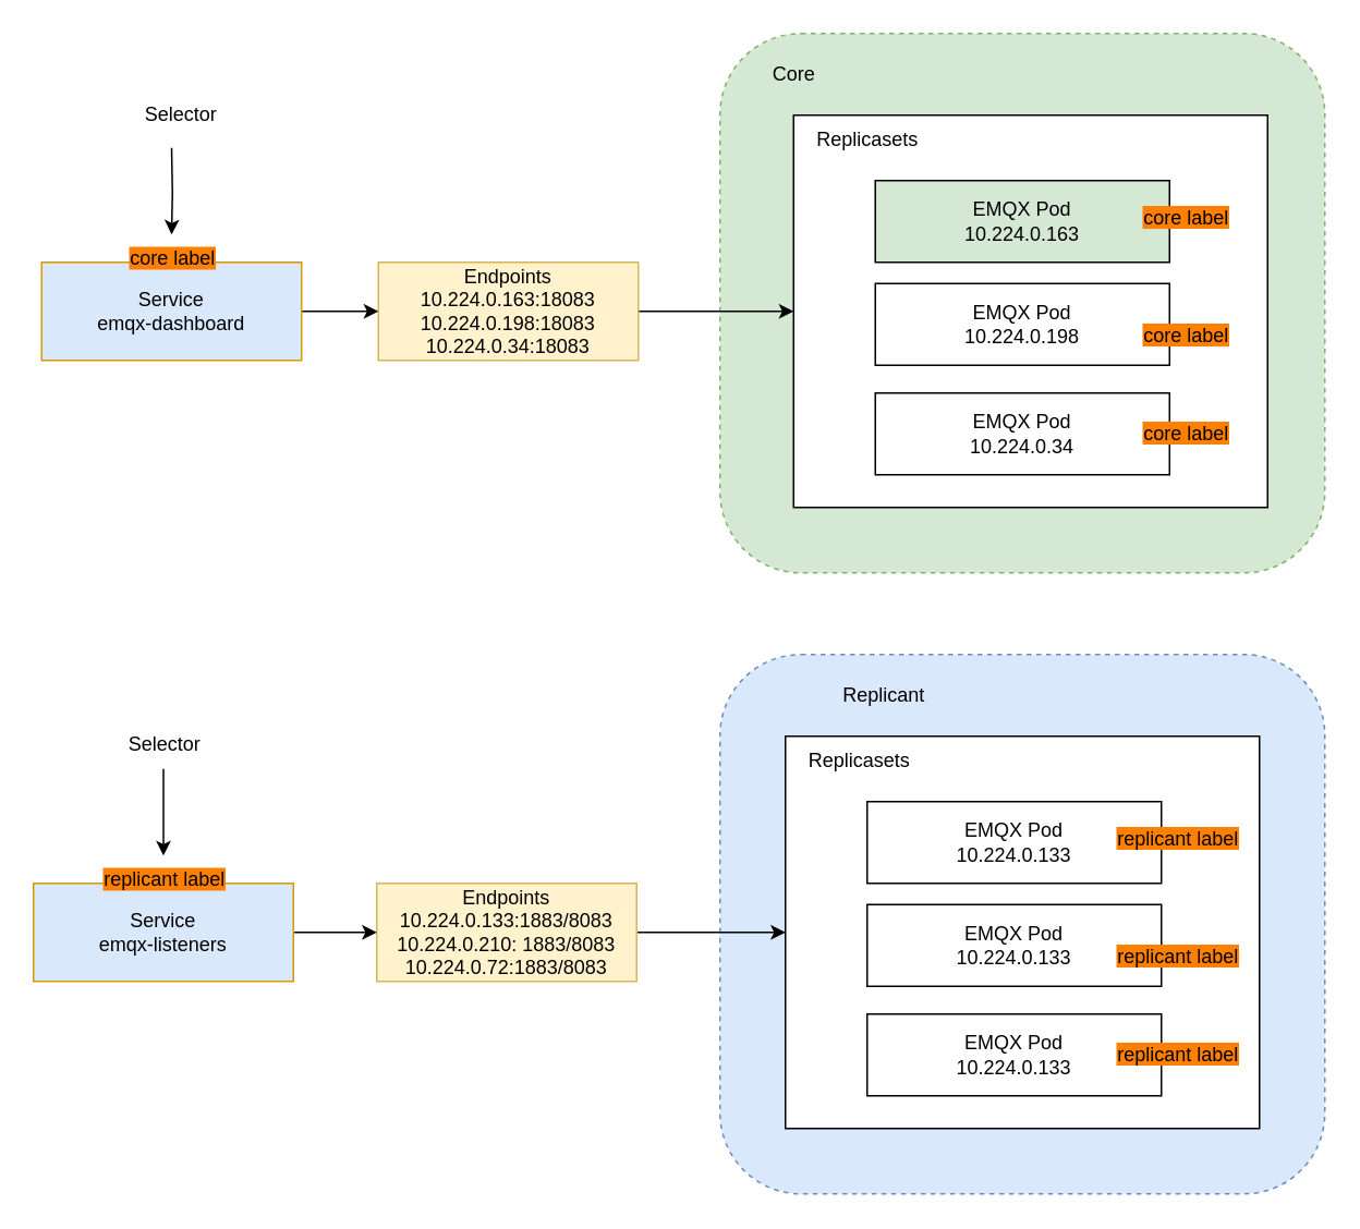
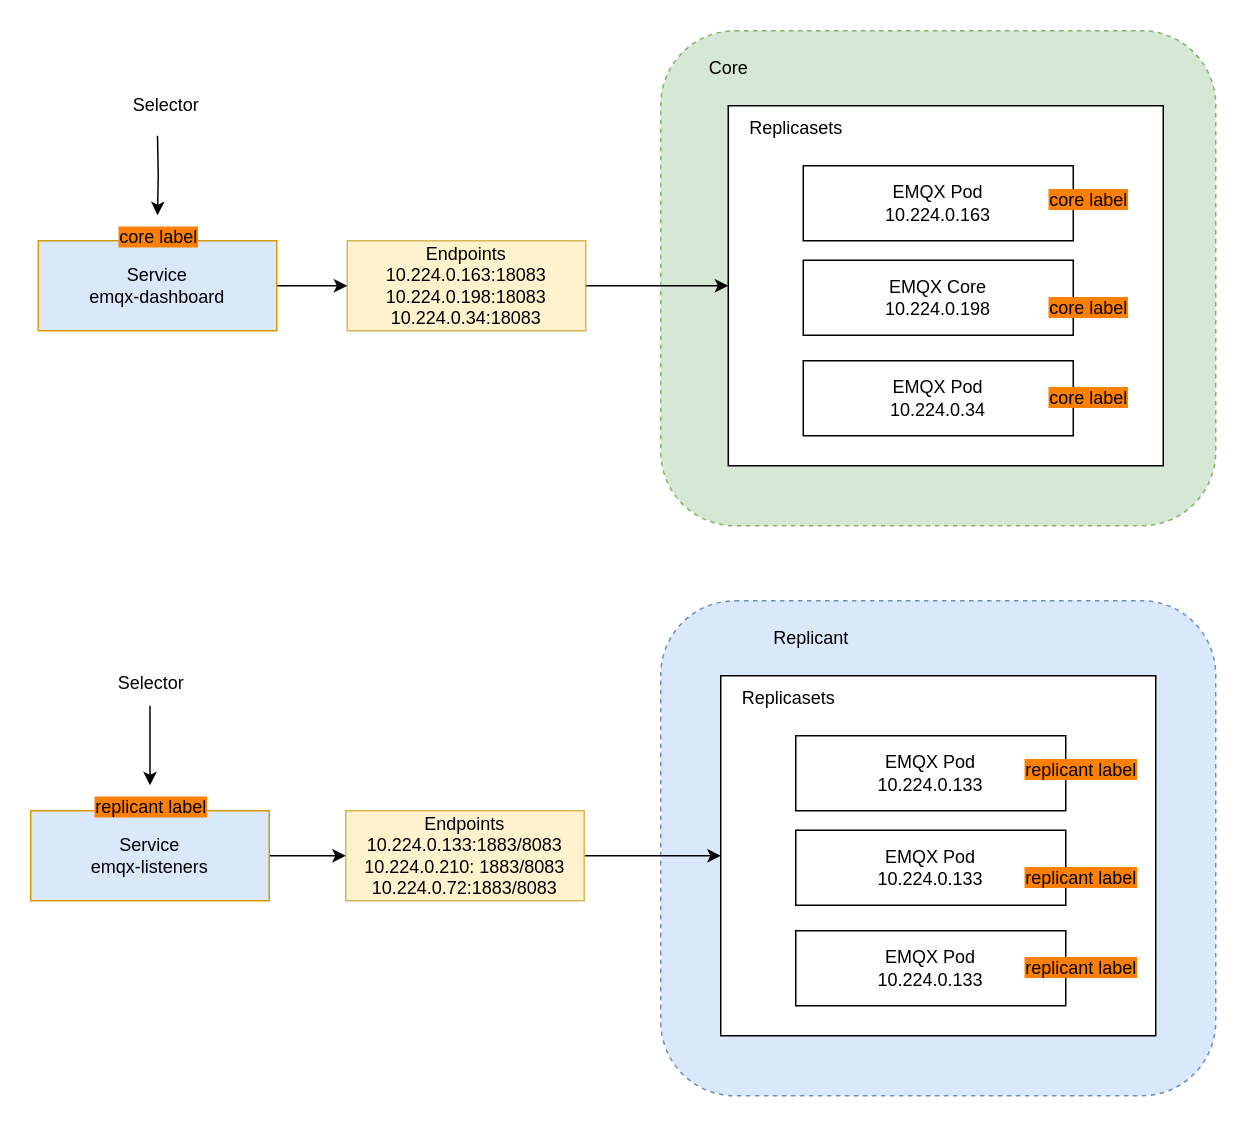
  <mxCell id="0" />
  <mxCell id="1" parent="0" />
  <mxCell id="2" value="" style="rounded=1;whiteSpace=wrap;html=1;dashed=1;fillColor=#d5e8d4;strokeColor=#82b366;" vertex="1" parent="1"><mxGeometry x="440" y="20" width="370" height="330" as="geometry" /></mxCell>
  <mxCell id="3" value="" style="rounded=1;whiteSpace=wrap;html=1;dashed=1;fillColor=#dae8fc;strokeColor=#6c8ebf;" vertex="1" parent="1"><mxGeometry x="440" y="400" width="370" height="330" as="geometry" /></mxCell>
  <mxCell id="4" value="" style="rounded=0;whiteSpace=wrap;html=1;" vertex="1" parent="1"><mxGeometry x="480" y="450" width="290" height="240" as="geometry" /></mxCell>
  <mxCell id="5" value="EMQX Pod&lt;br&gt;10.224.0.133" style="rounded=0;whiteSpace=wrap;html=1;" vertex="1" parent="1"><mxGeometry x="530" y="490" width="180" height="50" as="geometry" /></mxCell>
  <mxCell id="6" value="EMQX Pod&lt;br&gt;10.224.0.133" style="rounded=0;whiteSpace=wrap;html=1;" vertex="1" parent="1"><mxGeometry x="530" y="553" width="180" height="50" as="geometry" /></mxCell>
  <mxCell id="7" value="EMQX Pod&lt;br&gt;10.224.0.133" style="rounded=0;whiteSpace=wrap;html=1;" vertex="1" parent="1"><mxGeometry x="530" y="620" width="180" height="50" as="geometry" /></mxCell>
  <mxCell id="8" value="" style="edgeStyle=orthogonalEdgeStyle;rounded=0;orthogonalLoop=1;jettySize=auto;html=1;" edge="1" parent="1" source="9" target="27"><mxGeometry relative="1" as="geometry" /></mxCell>
  <mxCell id="9" value="Endpoints&lt;br&gt;10.224.0.163:18083&lt;br&gt;10.224.0.198:18083&lt;br&gt;10.224.0.34:18083" style="rounded=0;whiteSpace=wrap;html=1;fillColor=#fff2cc;strokeColor=#d6b656;" vertex="1" parent="1"><mxGeometry x="231" y="160" width="159" height="60" as="geometry" /></mxCell>
  <mxCell id="10" value="" style="edgeStyle=orthogonalEdgeStyle;rounded=0;orthogonalLoop=1;jettySize=auto;html=1;" edge="1" parent="1" source="11" target="4"><mxGeometry relative="1" as="geometry" /></mxCell>
  <mxCell id="11" value="Endpoints&lt;br&gt;10.224.0.133:1883/8083&lt;br&gt;10.224.0.210:&amp;nbsp;1883/8083&lt;br&gt;10.224.0.72:1883/8083" style="rounded=0;whiteSpace=wrap;html=1;fillColor=#fff2cc;strokeColor=#d6b656;" vertex="1" parent="1"><mxGeometry x="230" y="540" width="159" height="60" as="geometry" /></mxCell>
  <mxCell id="12" value="Replicasets" style="text;html=1;align=center;verticalAlign=middle;resizable=0;points=[];autosize=1;strokeColor=none;fillColor=none;" vertex="1" parent="1"><mxGeometry x="480" y="450" width="90" height="30" as="geometry" /></mxCell>
  <mxCell id="13" value="" style="edgeStyle=orthogonalEdgeStyle;rounded=0;orthogonalLoop=1;jettySize=auto;html=1;" edge="1" parent="1" source="14" target="11"><mxGeometry relative="1" as="geometry" /></mxCell>
  <mxCell id="14" value="Service&lt;br style=&quot;border-color: var(--border-color);&quot;&gt;&lt;span style=&quot;&quot;&gt;emqx-listeners&lt;/span&gt;" style="rounded=0;whiteSpace=wrap;html=1;fillColor=#dae8fc;strokeColor=#d79b00;" vertex="1" parent="1"><mxGeometry x="20" y="540" width="159" height="60" as="geometry" /></mxCell>
  <mxCell id="15" value="&lt;span style=&quot;background-color: rgb(255, 128, 0);&quot;&gt;replicant label&lt;/span&gt;" style="text;html=1;align=center;verticalAlign=middle;resizable=0;points=[];autosize=1;strokeColor=none;fillColor=none;" vertex="1" parent="1"><mxGeometry x="670" y="498" width="100" height="30" as="geometry" /></mxCell>
  <mxCell id="16" value="&lt;span style=&quot;background-color: rgb(255, 128, 0);&quot;&gt;replicant label&lt;/span&gt;" style="text;html=1;align=center;verticalAlign=middle;resizable=0;points=[];autosize=1;strokeColor=none;fillColor=none;" vertex="1" parent="1"><mxGeometry x="670" y="570" width="100" height="30" as="geometry" /></mxCell>
  <mxCell id="17" value="&lt;span style=&quot;background-color: rgb(255, 128, 0);&quot;&gt;replicant label&lt;/span&gt;" style="text;html=1;align=center;verticalAlign=middle;resizable=0;points=[];autosize=1;strokeColor=none;fillColor=none;" vertex="1" parent="1"><mxGeometry x="670" y="630" width="100" height="30" as="geometry" /></mxCell>
  <mxCell id="18" value="" style="edgeStyle=orthogonalEdgeStyle;rounded=0;orthogonalLoop=1;jettySize=auto;html=1;" edge="1" parent="1" source="19" target="20"><mxGeometry relative="1" as="geometry" /></mxCell>
  <mxCell id="19" value="Selector" style="text;html=1;align=center;verticalAlign=middle;resizable=0;points=[];autosize=1;strokeColor=none;fillColor=none;" vertex="1" parent="1"><mxGeometry x="64.5" y="440" width="70" height="30" as="geometry" /></mxCell>
  <mxCell id="20" value="&lt;span style=&quot;background-color: rgb(255, 128, 0);&quot;&gt;replicant label&lt;/span&gt;" style="text;html=1;align=center;verticalAlign=middle;resizable=0;points=[];autosize=1;strokeColor=none;fillColor=none;" vertex="1" parent="1"><mxGeometry x="49.5" y="523" width="100" height="30" as="geometry" /></mxCell>
  <mxCell id="21" value="Replicant" style="text;html=1;align=center;verticalAlign=middle;resizable=0;points=[];autosize=1;strokeColor=none;fillColor=none;" vertex="1" parent="1"><mxGeometry x="505" y="410" width="70" height="30" as="geometry" /></mxCell>
  <mxCell id="22" value="" style="edgeStyle=orthogonalEdgeStyle;rounded=0;orthogonalLoop=1;jettySize=auto;html=1;" edge="1" parent="1" source="23" target="9"><mxGeometry relative="1" as="geometry" /></mxCell>
  <mxCell id="23" value="Service&lt;br style=&quot;border-color: var(--border-color);&quot;&gt;&lt;span style=&quot;&quot;&gt;emqx-dashboard&lt;/span&gt;" style="rounded=0;whiteSpace=wrap;html=1;fillColor=#dae8fc;strokeColor=#d79b00;" vertex="1" parent="1"><mxGeometry x="25" y="160" width="159" height="60" as="geometry" /></mxCell>
  <mxCell id="24" value="" style="edgeStyle=orthogonalEdgeStyle;rounded=0;orthogonalLoop=1;jettySize=auto;html=1;" edge="1" parent="1" target="26"><mxGeometry relative="1" as="geometry"><mxPoint x="104.5" y="90" as="sourcePoint" /></mxGeometry></mxCell>
  <mxCell id="25" value="Selector" style="text;html=1;align=center;verticalAlign=middle;resizable=0;points=[];autosize=1;strokeColor=none;fillColor=none;" vertex="1" parent="1"><mxGeometry x="74.5" y="55" width="70" height="30" as="geometry" /></mxCell>
  <mxCell id="26" value="&lt;span style=&quot;background-color: rgb(255, 128, 0);&quot;&gt;core label&lt;/span&gt;" style="text;html=1;align=center;verticalAlign=middle;resizable=0;points=[];autosize=1;strokeColor=none;fillColor=none;" vertex="1" parent="1"><mxGeometry x="64.5" y="143" width="80" height="30" as="geometry" /></mxCell>
  <mxCell id="27" value="" style="rounded=0;whiteSpace=wrap;html=1;" vertex="1" parent="1"><mxGeometry x="485" y="70" width="290" height="240" as="geometry" /></mxCell>
- <mxCell id="28" value="EMQX Pod&lt;br&gt;10.224.0.163" style="rounded=0;whiteSpace=wrap;html=1;fillColor=#d5e8d4;" vertex="1" parent="1"><mxGeometry x="535" y="110" width="180" height="50" as="geometry" /></mxCell>
- <mxCell id="29" value="EMQX Pod&lt;br&gt;10.224.0.198" style="rounded=0;whiteSpace=wrap;html=1;" vertex="1" parent="1"><mxGeometry x="535" y="173" width="180" height="50" as="geometry" /></mxCell>
+ <mxCell id="28" value="EMQX Pod&lt;br&gt;10.224.0.163" style="rounded=0;whiteSpace=wrap;html=1;" vertex="1" parent="1"><mxGeometry x="535" y="110" width="180" height="50" as="geometry" /></mxCell>
+ <mxCell id="29" value="EMQX Core&lt;br&gt;10.224.0.198" style="rounded=0;whiteSpace=wrap;html=1;" vertex="1" parent="1"><mxGeometry x="535" y="173" width="180" height="50" as="geometry" /></mxCell>
  <mxCell id="30" value="EMQX Pod&lt;br&gt;10.224.0.34" style="rounded=0;whiteSpace=wrap;html=1;" vertex="1" parent="1"><mxGeometry x="535" y="240" width="180" height="50" as="geometry" /></mxCell>
  <mxCell id="31" value="Replicasets" style="text;html=1;align=center;verticalAlign=middle;resizable=0;points=[];autosize=1;strokeColor=none;fillColor=none;" vertex="1" parent="1"><mxGeometry x="485" y="70" width="90" height="30" as="geometry" /></mxCell>
  <mxCell id="32" value="&lt;span style=&quot;background-color: rgb(255, 128, 0);&quot;&gt;core label&lt;/span&gt;" style="text;html=1;align=center;verticalAlign=middle;resizable=0;points=[];autosize=1;strokeColor=none;fillColor=none;" vertex="1" parent="1"><mxGeometry x="685" y="118" width="80" height="30" as="geometry" /></mxCell>
  <mxCell id="33" value="&lt;span style=&quot;background-color: rgb(255, 128, 0);&quot;&gt;core label&lt;/span&gt;" style="text;html=1;align=center;verticalAlign=middle;resizable=0;points=[];autosize=1;strokeColor=none;fillColor=none;" vertex="1" parent="1"><mxGeometry x="685" y="190" width="80" height="30" as="geometry" /></mxCell>
  <mxCell id="34" value="&lt;span style=&quot;background-color: rgb(255, 128, 0);&quot;&gt;core label&lt;/span&gt;" style="text;html=1;align=center;verticalAlign=middle;resizable=0;points=[];autosize=1;strokeColor=none;fillColor=none;" vertex="1" parent="1"><mxGeometry x="685" y="250" width="80" height="30" as="geometry" /></mxCell>
  <mxCell id="35" value="Core" style="text;html=1;align=center;verticalAlign=middle;resizable=0;points=[];autosize=1;strokeColor=none;fillColor=none;" vertex="1" parent="1"><mxGeometry x="460" y="30" width="50" height="30" as="geometry" /></mxCell>
